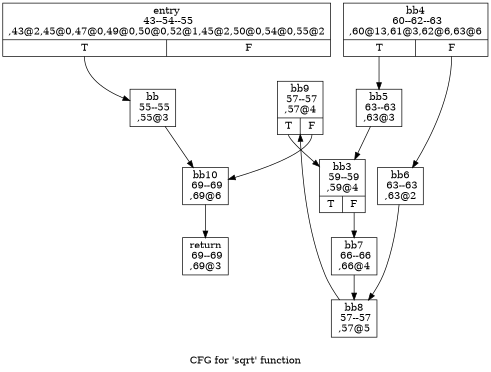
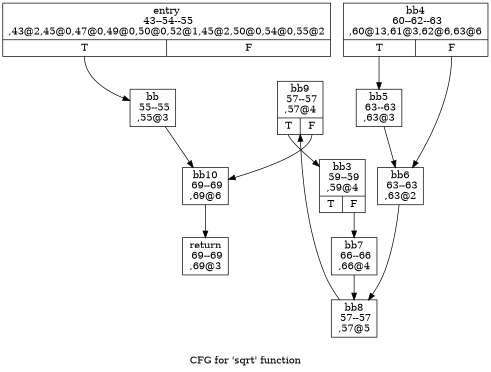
  digraph {
    label="CFG for 'sqrt' function"
    node [shape=record]
    n1 [label="{entry\n 43--54--55\n,43@2,45@0,47@0,49@0,50@0,52@1,45@2,50@0,54@0,55@2\n|{<s0>T|<s1>F}}"]
    n2 [label="{bb\n 55--55\n,55@3\n}"]
    n3 [label="{bb10\n 69--69\n,69@6\n}"]
    n4 [label="{return\n 69--69\n,69@3\n}"]
    n5 [label="{bb9\n 57--57\n,57@4\n|{<s0>T|<s1>F}}"]
    n6 [label="{bb3\n 59--59\n,59@4\n|{<s0>T|<s1>F}}"]
    n7 [label="{bb7\n 66--66\n,66@4\n}"]
    n8 [label="{bb4\n 60--62--63\n,60@13,61@3,62@6,63@6\n|{<s0>T|<s1>F}}"]
    n9 [label="{bb5\n 63--63\n,63@3\n}"]
    n10 [label="{bb6\n 63--63\n,63@2\n}"]
    n11 [label="{bb8\n 57--57\n,57@5\n}"]
    n1 -> n2 [tailport=s0]
    n2 -> n3
    n3 -> n4
    n5 -> n3 [tailport=s1]
    n5 -> n6 [tailport=s0]
    n6 -> n7 [tailport=s1]
    n7 -> n11
    n8 -> n9 [tailport=s0]
    n8 -> n10 [tailport=s1]
-   n9 -> n6
+   n9 -> n10
    n10 -> n11
    n11 -> n5
  }
